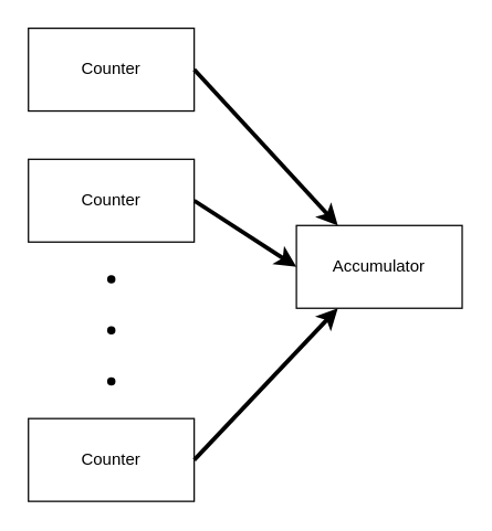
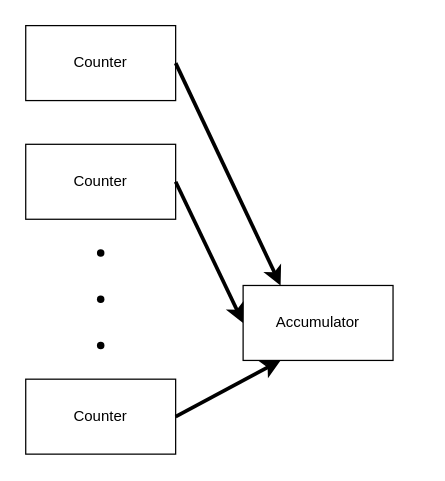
  <mxCell id="0" />
  <mxCell id="1" parent="0" />
  <mxCell id="2" value="Counter" style="rounded=0;whiteSpace=wrap;html=1;" vertex="1" parent="1"><mxGeometry x="20" y="303" width="120" height="60" as="geometry" /></mxCell>
- <mxCell id="3" value="Accumulator" style="rounded=0;whiteSpace=wrap;html=1;" vertex="1" parent="1"><mxGeometry x="214" y="163" width="120" height="60" as="geometry" /></mxCell>
+ <mxCell id="3" value="Accumulator" style="rounded=0;whiteSpace=wrap;html=1;" vertex="1" parent="1"><mxGeometry x="194" y="228" width="120" height="60" as="geometry" /></mxCell>
  <mxCell id="4" value="Counter" style="rounded=0;whiteSpace=wrap;html=1;" vertex="1" parent="1"><mxGeometry x="20" y="115" width="120" height="60" as="geometry" /></mxCell>
  <mxCell id="5" value="Counter" style="rounded=0;whiteSpace=wrap;html=1;" vertex="1" parent="1"><mxGeometry x="20" y="20" width="120" height="60" as="geometry" /></mxCell>
  <mxCell id="6" value="" style="shape=waypoint;sketch=0;fillStyle=solid;size=6;pointerEvents=1;points=[];fillColor=none;resizable=0;rotatable=0;perimeter=centerPerimeter;snapToPoint=1;" vertex="1" parent="1"><mxGeometry x="70" y="192" width="20" height="20" as="geometry" /></mxCell>
  <mxCell id="7" value="" style="shape=waypoint;sketch=0;fillStyle=solid;size=6;pointerEvents=1;points=[];fillColor=none;resizable=0;rotatable=0;perimeter=centerPerimeter;snapToPoint=1;" vertex="1" parent="1"><mxGeometry x="70" y="229" width="20" height="20" as="geometry" /></mxCell>
  <mxCell id="8" value="" style="shape=waypoint;sketch=0;fillStyle=solid;size=6;pointerEvents=1;points=[];fillColor=none;resizable=0;rotatable=0;perimeter=centerPerimeter;snapToPoint=1;" vertex="1" parent="1"><mxGeometry x="70" y="266" width="20" height="20" as="geometry" /></mxCell>
  <mxCell id="9" value="" style="endArrow=classic;html=1;rounded=0;entryX=0.25;entryY=0;entryDx=0;entryDy=0;exitX=1;exitY=0.5;exitDx=0;exitDy=0;strokeWidth=3;" edge="1" parent="1" source="5" target="3"><mxGeometry width="50" height="50" relative="1" as="geometry"><mxPoint x="-102" y="425" as="sourcePoint" /><mxPoint x="-52" y="375" as="targetPoint" /></mxGeometry></mxCell>
  <mxCell id="10" value="" style="endArrow=classic;html=1;rounded=0;entryX=0;entryY=0.5;entryDx=0;entryDy=0;exitX=1;exitY=0.5;exitDx=0;exitDy=0;strokeWidth=3;" edge="1" parent="1" source="4" target="3"><mxGeometry width="50" height="50" relative="1" as="geometry"><mxPoint x="150" y="60" as="sourcePoint" /><mxPoint x="254" y="173" as="targetPoint" /></mxGeometry></mxCell>
  <mxCell id="11" value="" style="endArrow=classic;html=1;rounded=0;entryX=0.25;entryY=1;entryDx=0;entryDy=0;exitX=1;exitY=0.5;exitDx=0;exitDy=0;strokeWidth=3;" edge="1" parent="1" source="2" target="3"><mxGeometry width="50" height="50" relative="1" as="geometry"><mxPoint x="150" y="155" as="sourcePoint" /><mxPoint x="224" y="203" as="targetPoint" /></mxGeometry></mxCell>
